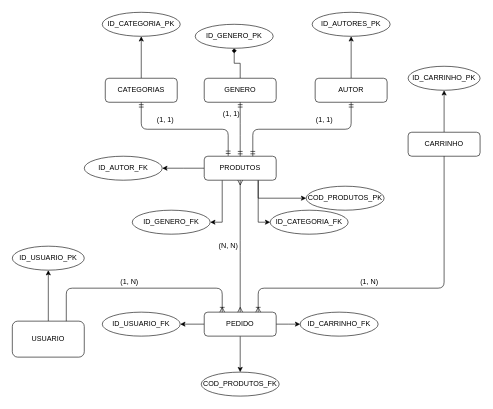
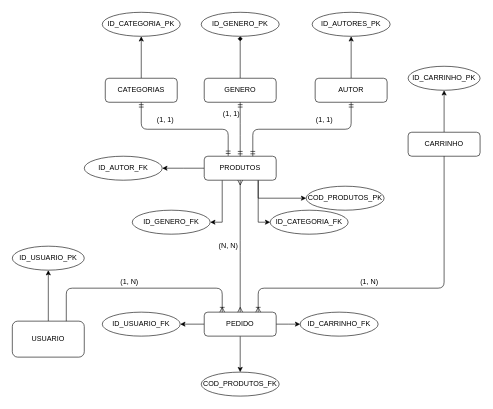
  <mxCell id="0" />
  <mxCell id="1" parent="0" />
  <mxCell id="2" style="edgeStyle=elbowEdgeStyle;rounded=0;orthogonalLoop=1;jettySize=auto;elbow=vertical;html=1;" edge="1" parent="1" source="6" target="25"><mxGeometry relative="1" as="geometry" /></mxCell>
  <mxCell id="3" style="edgeStyle=elbowEdgeStyle;rounded=0;orthogonalLoop=1;jettySize=auto;elbow=vertical;html=1;exitX=0.25;exitY=1;exitDx=0;exitDy=0;entryX=1;entryY=0.5;entryDx=0;entryDy=0;" edge="1" parent="1" source="6" target="23"><mxGeometry relative="1" as="geometry"><Array as="points"><mxPoint x="370" y="370" /></Array></mxGeometry></mxCell>
  <mxCell id="4" style="edgeStyle=elbowEdgeStyle;rounded=0;orthogonalLoop=1;jettySize=auto;elbow=vertical;html=1;exitX=0.75;exitY=1;exitDx=0;exitDy=0;entryX=0;entryY=0.5;entryDx=0;entryDy=0;" edge="1" parent="1" source="6" target="24"><mxGeometry relative="1" as="geometry"><Array as="points"><mxPoint x="430" y="370" /></Array></mxGeometry></mxCell>
  <mxCell id="5" style="edgeStyle=elbowEdgeStyle;rounded=0;orthogonalLoop=1;jettySize=auto;elbow=vertical;html=1;exitX=0.75;exitY=1;exitDx=0;exitDy=0;entryX=0;entryY=0.5;entryDx=0;entryDy=0;" edge="1" parent="1" source="6" target="22"><mxGeometry relative="1" as="geometry"><Array as="points"><mxPoint x="470" y="330" /><mxPoint x="460" y="320" /></Array></mxGeometry></mxCell>
  <mxCell id="6" value="PRODUTOS" style="rounded=1;whiteSpace=wrap;html=1;" vertex="1" parent="1"><mxGeometry x="340" y="260" width="120" height="40" as="geometry" /></mxCell>
  <mxCell id="7" style="edgeStyle=orthogonalEdgeStyle;rounded=0;orthogonalLoop=1;jettySize=auto;html=1;entryX=0.5;entryY=1;entryDx=0;entryDy=0;" edge="1" parent="1" source="8" target="9"><mxGeometry relative="1" as="geometry" /></mxCell>
  <mxCell id="8" value="USUARIO" style="rounded=1;whiteSpace=wrap;html=1;" vertex="1" parent="1"><mxGeometry x="20" y="535" width="120" height="60" as="geometry" /></mxCell>
  <mxCell id="9" value="ID_USUARIO_PK" style="ellipse;whiteSpace=wrap;html=1;" vertex="1" parent="1"><mxGeometry x="20" y="410" width="120" height="40" as="geometry" /></mxCell>
  <mxCell id="10" style="edgeStyle=orthogonalEdgeStyle;rounded=0;orthogonalLoop=1;jettySize=auto;html=1;entryX=0.5;entryY=1;entryDx=0;entryDy=0;" edge="1" parent="1" source="11" target="14"><mxGeometry relative="1" as="geometry" /></mxCell>
  <mxCell id="11" value="CATEGORIAS" style="rounded=1;whiteSpace=wrap;html=1;" vertex="1" parent="1"><mxGeometry x="175" y="130" width="120" height="40" as="geometry" /></mxCell>
  <mxCell id="12" style="edgeStyle=orthogonalEdgeStyle;rounded=0;orthogonalLoop=1;jettySize=auto;html=1;entryX=0.5;entryY=1;entryDx=0;entryDy=0;endArrow=diamond;" edge="1" parent="1" source="13" target="15"><mxGeometry relative="1" as="geometry" /></mxCell>
  <mxCell id="13" value="GENERO" style="rounded=1;whiteSpace=wrap;html=1;" vertex="1" parent="1"><mxGeometry x="340" y="130" width="120" height="40" as="geometry" /></mxCell>
  <mxCell id="14" value="ID_CATEGORIA_PK" style="ellipse;whiteSpace=wrap;html=1;" vertex="1" parent="1"><mxGeometry x="170" y="20" width="130" height="40" as="geometry" /></mxCell>
- <mxCell id="15" value="ID_GENERO_PK" style="ellipse;whiteSpace=wrap;html=1;" vertex="1" parent="1"><mxGeometry x="325" y="40" width="130" height="40" as="geometry" /></mxCell>
+ <mxCell id="15" value="ID_GENERO_PK" style="ellipse;whiteSpace=wrap;html=1;" vertex="1" parent="1"><mxGeometry x="335" y="20" width="130" height="40" as="geometry" /></mxCell>
  <mxCell id="16" style="edgeStyle=orthogonalEdgeStyle;rounded=0;orthogonalLoop=1;jettySize=auto;html=1;entryX=0.5;entryY=1;entryDx=0;entryDy=0;" edge="1" parent="1" source="17" target="18"><mxGeometry relative="1" as="geometry" /></mxCell>
  <mxCell id="17" value="AUTOR" style="rounded=1;whiteSpace=wrap;html=1;" vertex="1" parent="1"><mxGeometry x="525" y="130" width="120" height="40" as="geometry" /></mxCell>
  <mxCell id="18" value="ID_AUTORES_PK" style="ellipse;whiteSpace=wrap;html=1;" vertex="1" parent="1"><mxGeometry x="520" y="20" width="130" height="40" as="geometry" /></mxCell>
  <mxCell id="19" style="edgeStyle=orthogonalEdgeStyle;rounded=0;orthogonalLoop=1;jettySize=auto;html=1;entryX=0.5;entryY=1;entryDx=0;entryDy=0;" edge="1" parent="1" source="20" target="21"><mxGeometry relative="1" as="geometry" /></mxCell>
  <mxCell id="20" value="CARRINHO" style="rounded=1;whiteSpace=wrap;html=1;" vertex="1" parent="1"><mxGeometry x="680" y="220" width="120" height="40" as="geometry" /></mxCell>
  <mxCell id="21" value="ID_CARRINHO_PK" style="ellipse;whiteSpace=wrap;html=1;" vertex="1" parent="1"><mxGeometry x="680" y="110" width="120" height="40" as="geometry" /></mxCell>
  <mxCell id="22" value="COD_PRODUTOS_PK" style="ellipse;whiteSpace=wrap;html=1;" vertex="1" parent="1"><mxGeometry x="510" y="310" width="130" height="40" as="geometry" /></mxCell>
  <mxCell id="23" value="ID_GENERO_FK" style="ellipse;whiteSpace=wrap;html=1;" vertex="1" parent="1"><mxGeometry x="220" y="350" width="130" height="40" as="geometry" /></mxCell>
  <mxCell id="24" value="ID_CATEGORIA_FK" style="ellipse;whiteSpace=wrap;html=1;" vertex="1" parent="1"><mxGeometry x="450" y="350" width="130" height="40" as="geometry" /></mxCell>
  <mxCell id="25" value="ID_AUTOR_FK" style="ellipse;whiteSpace=wrap;html=1;" vertex="1" parent="1"><mxGeometry x="140" y="260" width="130" height="40" as="geometry" /></mxCell>
  <mxCell id="26" style="edgeStyle=orthogonalEdgeStyle;rounded=0;orthogonalLoop=1;jettySize=auto;html=1;entryX=1;entryY=0.5;entryDx=0;entryDy=0;" edge="1" parent="1" source="29" target="32"><mxGeometry relative="1" as="geometry" /></mxCell>
  <mxCell id="27" style="edgeStyle=orthogonalEdgeStyle;rounded=0;orthogonalLoop=1;jettySize=auto;html=1;entryX=0.5;entryY=0;entryDx=0;entryDy=0;" edge="1" parent="1" source="29" target="31"><mxGeometry relative="1" as="geometry" /></mxCell>
  <mxCell id="28" style="edgeStyle=elbowEdgeStyle;rounded=0;orthogonalLoop=1;jettySize=auto;elbow=vertical;html=1;entryX=0;entryY=0.5;entryDx=0;entryDy=0;" edge="1" parent="1" source="29" target="30"><mxGeometry relative="1" as="geometry" /></mxCell>
  <mxCell id="29" value="PEDIDO" style="rounded=1;whiteSpace=wrap;html=1;" vertex="1" parent="1"><mxGeometry x="340" y="520" width="120" height="40" as="geometry" /></mxCell>
  <mxCell id="30" value="ID_CARRINHO_FK" style="ellipse;whiteSpace=wrap;html=1;" vertex="1" parent="1"><mxGeometry x="500" y="520" width="130" height="40" as="geometry" /></mxCell>
  <mxCell id="31" value="COD_PRODUTOS_FK" style="ellipse;whiteSpace=wrap;html=1;" vertex="1" parent="1"><mxGeometry x="335" y="620" width="130" height="40" as="geometry" /></mxCell>
  <mxCell id="32" value="ID_USUARIO_FK" style="ellipse;whiteSpace=wrap;html=1;" vertex="1" parent="1"><mxGeometry x="170" y="520" width="130" height="40" as="geometry" /></mxCell>
  <mxCell id="33" value="" style="edgeStyle=elbowEdgeStyle;fontSize=12;html=1;endArrow=ERmandOne;startArrow=ERmandOne;entryX=0.5;entryY=1;entryDx=0;entryDy=0;elbow=vertical;exitX=0.333;exitY=-0.015;exitDx=0;exitDy=0;exitPerimeter=0;" edge="1" parent="1" source="6" target="11"><mxGeometry width="100" height="100" relative="1" as="geometry"><mxPoint x="370" y="240" as="sourcePoint" /><mxPoint x="320" y="190" as="targetPoint" /></mxGeometry></mxCell>
  <mxCell id="34" value="" style="edgeStyle=elbowEdgeStyle;fontSize=12;html=1;endArrow=ERmandOne;startArrow=ERmandOne;entryX=0.5;entryY=1;entryDx=0;entryDy=0;elbow=vertical;exitX=0.5;exitY=0;exitDx=0;exitDy=0;" edge="1" parent="1" source="6" target="13"><mxGeometry width="100" height="100" relative="1" as="geometry"><mxPoint x="380" y="270" as="sourcePoint" /><mxPoint x="245" y="180" as="targetPoint" /></mxGeometry></mxCell>
  <mxCell id="35" value="" style="edgeStyle=elbowEdgeStyle;fontSize=12;html=1;endArrow=ERmandOne;startArrow=ERmandOne;entryX=0.5;entryY=1;entryDx=0;entryDy=0;elbow=vertical;" edge="1" parent="1" target="17"><mxGeometry width="100" height="100" relative="1" as="geometry"><mxPoint x="421" y="260" as="sourcePoint" /><mxPoint x="410" y="180" as="targetPoint" /></mxGeometry></mxCell>
  <mxCell id="36" value="" style="fontSize=12;html=1;endArrow=ERoneToMany;exitX=0.5;exitY=1;exitDx=0;exitDy=0;entryX=0.75;entryY=0;entryDx=0;entryDy=0;edgeStyle=elbowEdgeStyle;elbow=vertical;" edge="1" parent="1" source="20" target="29"><mxGeometry width="100" height="100" relative="1" as="geometry"><mxPoint x="320" y="530" as="sourcePoint" /><mxPoint x="420" y="430" as="targetPoint" /><Array as="points"><mxPoint x="650" y="480" /></Array></mxGeometry></mxCell>
  <mxCell id="37" value="" style="fontSize=12;html=1;endArrow=ERoneToMany;exitX=0.75;exitY=0;exitDx=0;exitDy=0;entryX=0.25;entryY=0;entryDx=0;entryDy=0;edgeStyle=elbowEdgeStyle;elbow=vertical;" edge="1" parent="1" source="8" target="29"><mxGeometry width="100" height="100" relative="1" as="geometry"><mxPoint x="750" y="270" as="sourcePoint" /><mxPoint x="540" y="530" as="targetPoint" /><Array as="points"><mxPoint x="250" y="480" /></Array></mxGeometry></mxCell>
  <mxCell id="38" value="(1, N)" style="text;html=1;align=center;verticalAlign=middle;resizable=0;points=[];autosize=1;strokeColor=none;" vertex="1" parent="1"><mxGeometry x="190" y="460" width="50" height="20" as="geometry" /></mxCell>
  <mxCell id="39" value="(N, N)" style="text;html=1;align=center;verticalAlign=middle;resizable=0;points=[];autosize=1;strokeColor=none;" vertex="1" parent="1"><mxGeometry x="355" y="400" width="50" height="20" as="geometry" /></mxCell>
  <mxCell id="40" value="(1, N)" style="text;html=1;align=center;verticalAlign=middle;resizable=0;points=[];autosize=1;strokeColor=none;" vertex="1" parent="1"><mxGeometry x="590" y="460" width="50" height="20" as="geometry" /></mxCell>
  <mxCell id="41" value="(1, 1)" style="text;html=1;align=center;verticalAlign=middle;resizable=0;points=[];autosize=1;strokeColor=none;" vertex="1" parent="1"><mxGeometry x="520" y="190" width="40" height="20" as="geometry" /></mxCell>
  <mxCell id="42" value="(1, 1)" style="text;html=1;align=center;verticalAlign=middle;resizable=0;points=[];autosize=1;strokeColor=none;" vertex="1" parent="1"><mxGeometry x="365" y="180" width="40" height="20" as="geometry" /></mxCell>
  <mxCell id="43" value="(1, 1)" style="text;html=1;align=center;verticalAlign=middle;resizable=0;points=[];autosize=1;strokeColor=none;" vertex="1" parent="1"><mxGeometry x="255" y="190" width="40" height="20" as="geometry" /></mxCell>
  <mxCell id="44" value="" style="edgeStyle=elbowEdgeStyle;fontSize=12;html=1;endArrow=ERmany;startArrow=ERmany;entryX=0.5;entryY=1;entryDx=0;entryDy=0;exitX=0.5;exitY=0;exitDx=0;exitDy=0;" edge="1" parent="1" source="29" target="6"><mxGeometry width="100" height="100" relative="1" as="geometry"><mxPoint x="390" y="500" as="sourcePoint" /><mxPoint x="490" y="400" as="targetPoint" /></mxGeometry></mxCell>
